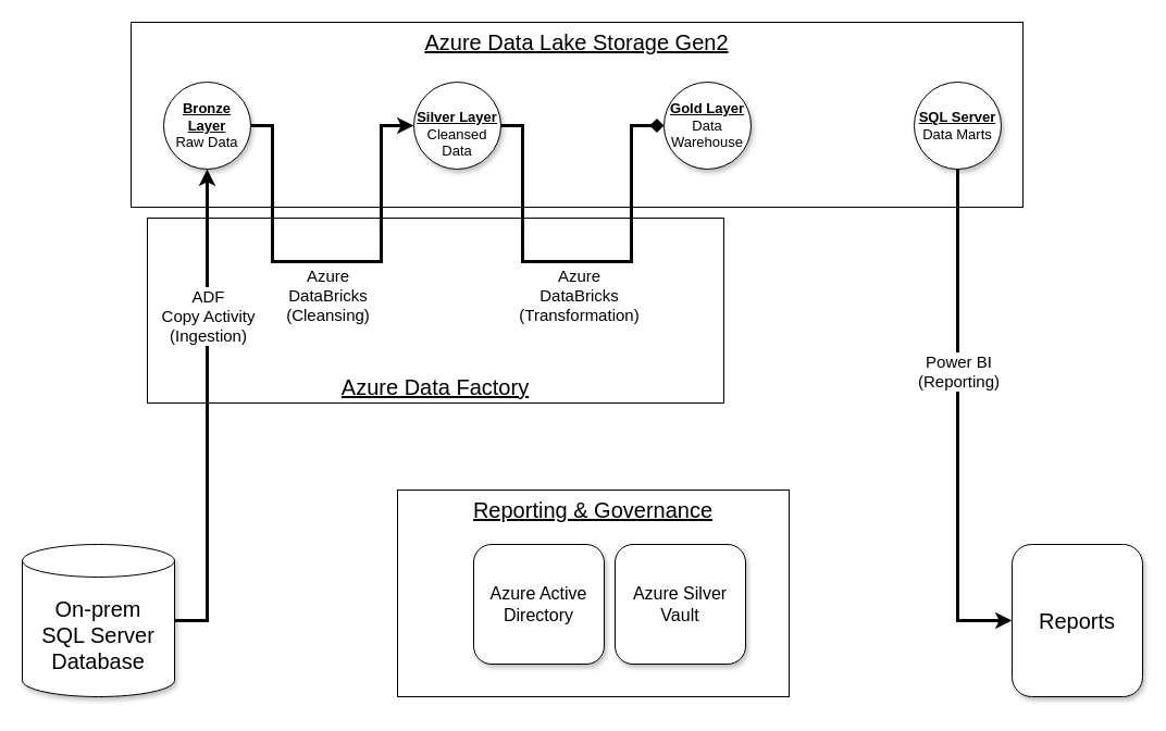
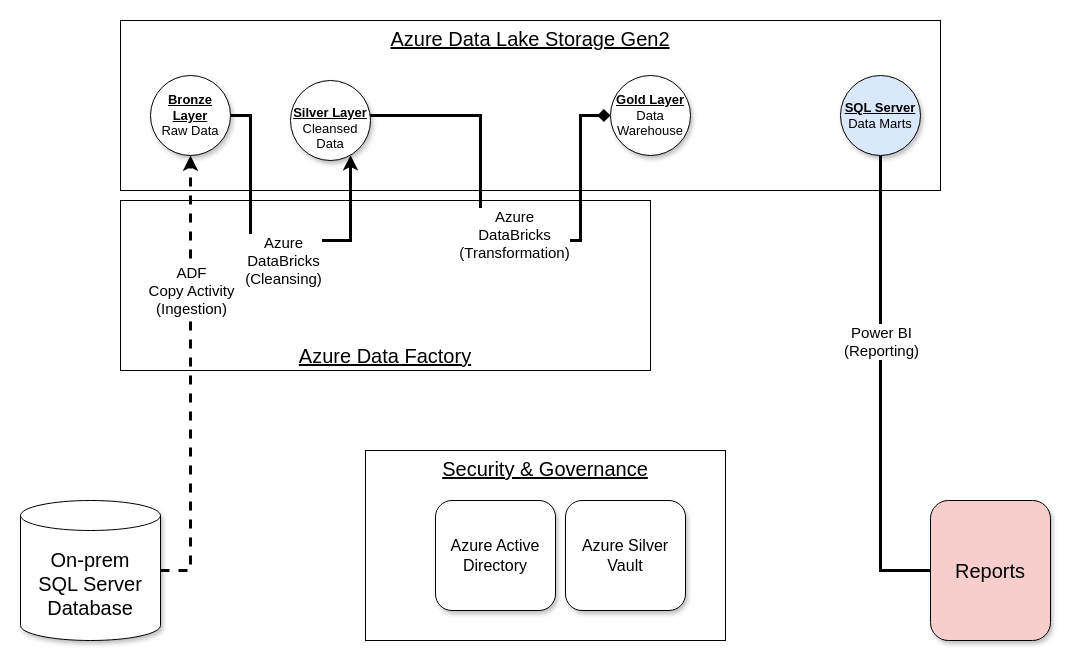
  <mxCell id="0" />
  <mxCell id="1" parent="0" />
- <mxCell id="2" value="&lt;font size=&quot;1&quot; style=&quot;&quot;&gt;&lt;u style=&quot;font-size: 20px;&quot;&gt;Azure Data Factory&lt;/u&gt;&lt;/font&gt;" style="rounded=0;whiteSpace=wrap;html=1;horizontal=1;verticalAlign=bottom;labelPosition=center;verticalLabelPosition=middle;align=center;" parent="1" vertex="1"><mxGeometry x="135" y="200" width="530" height="170" as="geometry" /></mxCell>
+ <mxCell id="2" value="&lt;font size=&quot;1&quot; style=&quot;&quot;&gt;&lt;u style=&quot;font-size: 20px;&quot;&gt;Azure Data Factory&lt;/u&gt;&lt;/font&gt;" style="rounded=0;whiteSpace=wrap;html=1;horizontal=1;verticalAlign=bottom;labelPosition=center;verticalLabelPosition=middle;align=center;" parent="1" vertex="1"><mxGeometry x="120" y="200" width="530" height="170" as="geometry" /></mxCell>
  <mxCell id="3" value="&lt;font size=&quot;1&quot; style=&quot;&quot;&gt;&lt;u style=&quot;font-size: 20px;&quot;&gt;Azure Data Lake Storage Gen2&lt;/u&gt;&lt;/font&gt;" style="rounded=0;whiteSpace=wrap;html=1;horizontal=1;verticalAlign=top;" parent="1" vertex="1"><mxGeometry x="120" y="20" width="820" height="170" as="geometry" /></mxCell>
- <mxCell id="4" style="edgeStyle=orthogonalEdgeStyle;rounded=0;orthogonalLoop=1;jettySize=auto;html=1;entryX=0.5;entryY=1;entryDx=0;entryDy=0;strokeColor=default;strokeWidth=3;exitX=1;exitY=0.5;exitDx=0;exitDy=0;exitPerimeter=0;" parent="1" source="6" target="9" edge="1"><mxGeometry relative="1" as="geometry" /></mxCell>
+ <mxCell id="4" style="edgeStyle=orthogonalEdgeStyle;rounded=0;orthogonalLoop=1;jettySize=auto;html=1;entryX=0.5;entryY=1;entryDx=0;entryDy=0;strokeColor=default;strokeWidth=3;exitX=1;exitY=0.5;exitDx=0;exitDy=0;exitPerimeter=0;dashed=1;" parent="1" source="6" target="9" edge="1"><mxGeometry relative="1" as="geometry" /></mxCell>
  <mxCell id="5" value="&lt;font style=&quot;font-size: 15px;&quot;&gt;ADF &lt;br&gt;Copy Activity&lt;br&gt;(Ingestion)&lt;br&gt;&lt;/font&gt;" style="edgeLabel;html=1;align=center;verticalAlign=middle;resizable=0;points=[];" parent="4" vertex="1" connectable="0"><mxGeometry x="-0.085" y="-1" relative="1" as="geometry"><mxPoint x="-1" y="-107" as="offset" /></mxGeometry></mxCell>
  <mxCell id="6" value="&lt;font style=&quot;font-size: 20px;&quot;&gt;On-prem&lt;br&gt;SQL Server &lt;br&gt;Database&lt;/font&gt;" style="shape=cylinder3;whiteSpace=wrap;html=1;boundedLbl=1;backgroundOutline=1;size=15;shadow=1;" parent="1" vertex="1"><mxGeometry x="20" y="500" width="140" height="140" as="geometry" /></mxCell>
  <mxCell id="7" style="edgeStyle=orthogonalEdgeStyle;rounded=0;orthogonalLoop=1;jettySize=auto;html=1;strokeWidth=3;" parent="1" source="9" target="10" edge="1"><mxGeometry relative="1" as="geometry"><Array as="points"><mxPoint x="250" y="115" /><mxPoint x="250" y="240" /><mxPoint x="350" y="240" /><mxPoint x="350" y="115" /></Array></mxGeometry></mxCell>
  <mxCell id="8" value="&lt;font style=&quot;font-size: 15px;&quot;&gt;Azure&lt;br&gt;DataBricks&lt;br&gt;(Cleansing)&lt;br&gt;&lt;/font&gt;" style="edgeLabel;html=1;align=center;verticalAlign=middle;resizable=0;points=[];" parent="7" vertex="1" connectable="0"><mxGeometry x="-0.187" relative="1" as="geometry"><mxPoint x="32" y="30" as="offset" /></mxGeometry></mxCell>
  <mxCell id="9" value="&lt;font style=&quot;font-size: 13px;&quot;&gt;&lt;b&gt;&lt;u&gt;Bronze&lt;br&gt;Layer&lt;/u&gt;&lt;br&gt;&lt;/b&gt;Raw Data&lt;/font&gt;" style="ellipse;whiteSpace=wrap;html=1;aspect=fixed;shadow=1;" parent="1" vertex="1"><mxGeometry x="150" y="75" width="80" height="80" as="geometry" /></mxCell>
- <mxCell id="10" value="&lt;font style=&quot;font-size: 13px;&quot;&gt;&lt;b&gt;&lt;br&gt;&lt;u&gt;Silver Layer&lt;/u&gt;&lt;br&gt;&lt;/b&gt;Cleansed Data&lt;/font&gt;" style="ellipse;whiteSpace=wrap;html=1;aspect=fixed;shadow=1;" parent="1" vertex="1"><mxGeometry x="380" y="75" width="80" height="80" as="geometry" /></mxCell>
+ <mxCell id="10" value="&lt;font style=&quot;font-size: 13px;&quot;&gt;&lt;b&gt;&lt;br&gt;&lt;u&gt;Silver Layer&lt;/u&gt;&lt;br&gt;&lt;/b&gt;Cleansed Data&lt;/font&gt;" style="ellipse;whiteSpace=wrap;html=1;aspect=fixed;shadow=1;" parent="1" vertex="1"><mxGeometry x="290" y="80" width="80" height="80" as="geometry" /></mxCell>
  <mxCell id="11" value="&lt;font style=&quot;font-size: 13px;&quot;&gt;&lt;b&gt;&lt;u&gt;Gold&amp;nbsp;Layer&lt;/u&gt;&lt;br&gt;&lt;/b&gt;Data Warehouse&lt;br&gt;&lt;/font&gt;" style="ellipse;whiteSpace=wrap;html=1;aspect=fixed;shadow=1;" parent="1" vertex="1"><mxGeometry x="610" y="75" width="80" height="80" as="geometry" /></mxCell>
- <mxCell id="12" style="edgeStyle=orthogonalEdgeStyle;rounded=0;orthogonalLoop=1;jettySize=auto;html=1;entryX=0;entryY=0.5;entryDx=0;entryDy=0;strokeWidth=3;" parent="1" source="14" target="15" edge="1"><mxGeometry relative="1" as="geometry"><mxPoint x="830" y="360" as="sourcePoint" /><Array as="points"><mxPoint x="880" y="570" /></Array></mxGeometry></mxCell>
+ <mxCell id="12" style="edgeStyle=orthogonalEdgeStyle;rounded=0;orthogonalLoop=1;jettySize=auto;html=1;entryX=0;entryY=0.5;entryDx=0;entryDy=0;strokeWidth=3;endArrow=none;" parent="1" source="14" target="15" edge="1"><mxGeometry relative="1" as="geometry"><mxPoint x="830" y="360" as="sourcePoint" /><Array as="points"><mxPoint x="880" y="570" /></Array></mxGeometry></mxCell>
  <mxCell id="13" value="&lt;font style=&quot;font-size: 15px;&quot;&gt;Power BI&lt;br&gt;(Reporting)&lt;br&gt;&lt;/font&gt;" style="edgeLabel;html=1;align=center;verticalAlign=middle;resizable=0;points=[];" parent="12" vertex="1" connectable="0"><mxGeometry x="-0.018" y="-1" relative="1" as="geometry"><mxPoint x="1" y="-43" as="offset" /></mxGeometry></mxCell>
- <mxCell id="14" value="&lt;font style=&quot;font-size: 13px;&quot;&gt;&lt;b&gt;&lt;u&gt;SQL Server&lt;/u&gt;&lt;br&gt;&lt;/b&gt;Data Marts&lt;br&gt;&lt;/font&gt;" style="ellipse;whiteSpace=wrap;html=1;aspect=fixed;shadow=1;" parent="1" vertex="1"><mxGeometry x="840" y="75" width="80" height="80" as="geometry" /></mxCell>
- <mxCell id="15" value="&lt;span style=&quot;font-size: 20px;&quot;&gt;Reports&lt;/span&gt;" style="rounded=1;whiteSpace=wrap;html=1;shadow=1;" parent="1" vertex="1"><mxGeometry x="930" y="500" width="120" height="140" as="geometry" /></mxCell>
+ <mxCell id="14" value="&lt;font style=&quot;font-size: 13px;&quot;&gt;&lt;b&gt;&lt;u&gt;SQL Server&lt;/u&gt;&lt;br&gt;&lt;/b&gt;Data Marts&lt;br&gt;&lt;/font&gt;" style="ellipse;whiteSpace=wrap;html=1;aspect=fixed;shadow=1;fillColor=#dae8fc;" parent="1" vertex="1"><mxGeometry x="840" y="75" width="80" height="80" as="geometry" /></mxCell>
+ <mxCell id="15" value="&lt;span style=&quot;font-size: 20px;&quot;&gt;Reports&lt;/span&gt;" style="rounded=1;whiteSpace=wrap;html=1;shadow=1;fillColor=#f8cecc;" parent="1" vertex="1"><mxGeometry x="930" y="500" width="120" height="140" as="geometry" /></mxCell>
  <mxCell id="16" value="" style="group" parent="1" vertex="1" connectable="0"><mxGeometry x="390" y="460" width="360" height="190" as="geometry" /></mxCell>
  <mxCell id="17" value="" style="group;shadow=0;" parent="16" vertex="1" connectable="0"><mxGeometry x="-25" y="-10" width="360" height="190" as="geometry" /></mxCell>
- <mxCell id="18" value="&lt;font style=&quot;font-size: 20px;&quot;&gt;&lt;u&gt;Reporting &amp;amp; Governance&lt;/u&gt;&lt;/font&gt;" style="rounded=0;whiteSpace=wrap;html=1;verticalAlign=top;shadow=0;" parent="17" vertex="1"><mxGeometry width="360" height="190" as="geometry" /></mxCell>
+ <mxCell id="18" value="&lt;font style=&quot;font-size: 20px;&quot;&gt;&lt;u&gt;Security &amp;amp; Governance&lt;/u&gt;&lt;/font&gt;" style="rounded=0;whiteSpace=wrap;html=1;verticalAlign=top;shadow=0;" parent="17" vertex="1"><mxGeometry width="360" height="190" as="geometry" /></mxCell>
  <mxCell id="19" value="&lt;font style=&quot;font-size: 16px;&quot;&gt;Azure Active&lt;br&gt;Directory&lt;/font&gt;" style="rounded=1;whiteSpace=wrap;html=1;shadow=1;" parent="17" vertex="1"><mxGeometry x="70" y="50" width="120" height="110" as="geometry" /></mxCell>
  <mxCell id="20" value="&lt;font style=&quot;font-size: 16px;&quot;&gt;Azure Silver&lt;br&gt;Vault&lt;br&gt;&lt;/font&gt;" style="rounded=1;whiteSpace=wrap;html=1;shadow=1;" parent="17" vertex="1"><mxGeometry x="200" y="50" width="120" height="110" as="geometry" /></mxCell>
  <mxCell id="21" style="edgeStyle=orthogonalEdgeStyle;rounded=0;orthogonalLoop=1;jettySize=auto;html=1;strokeWidth=3;endArrow=diamond;" parent="1" source="10" target="11" edge="1"><mxGeometry relative="1" as="geometry"><mxPoint x="460" y="115" as="sourcePoint" /><mxPoint x="610" y="115" as="targetPoint" /><Array as="points"><mxPoint x="480" y="115" /><mxPoint x="480" y="240" /><mxPoint x="580" y="240" /><mxPoint x="580" y="115" /></Array></mxGeometry></mxCell>
  <mxCell id="22" value="&lt;font style=&quot;font-size: 15px;&quot;&gt;Azure&lt;br&gt;DataBricks&lt;br&gt;(Transformation)&lt;br&gt;&lt;/font&gt;" style="edgeLabel;html=1;align=center;verticalAlign=middle;resizable=0;points=[];" parent="21" vertex="1" connectable="0"><mxGeometry x="-0.187" relative="1" as="geometry"><mxPoint x="33" y="30" as="offset" /></mxGeometry></mxCell>
